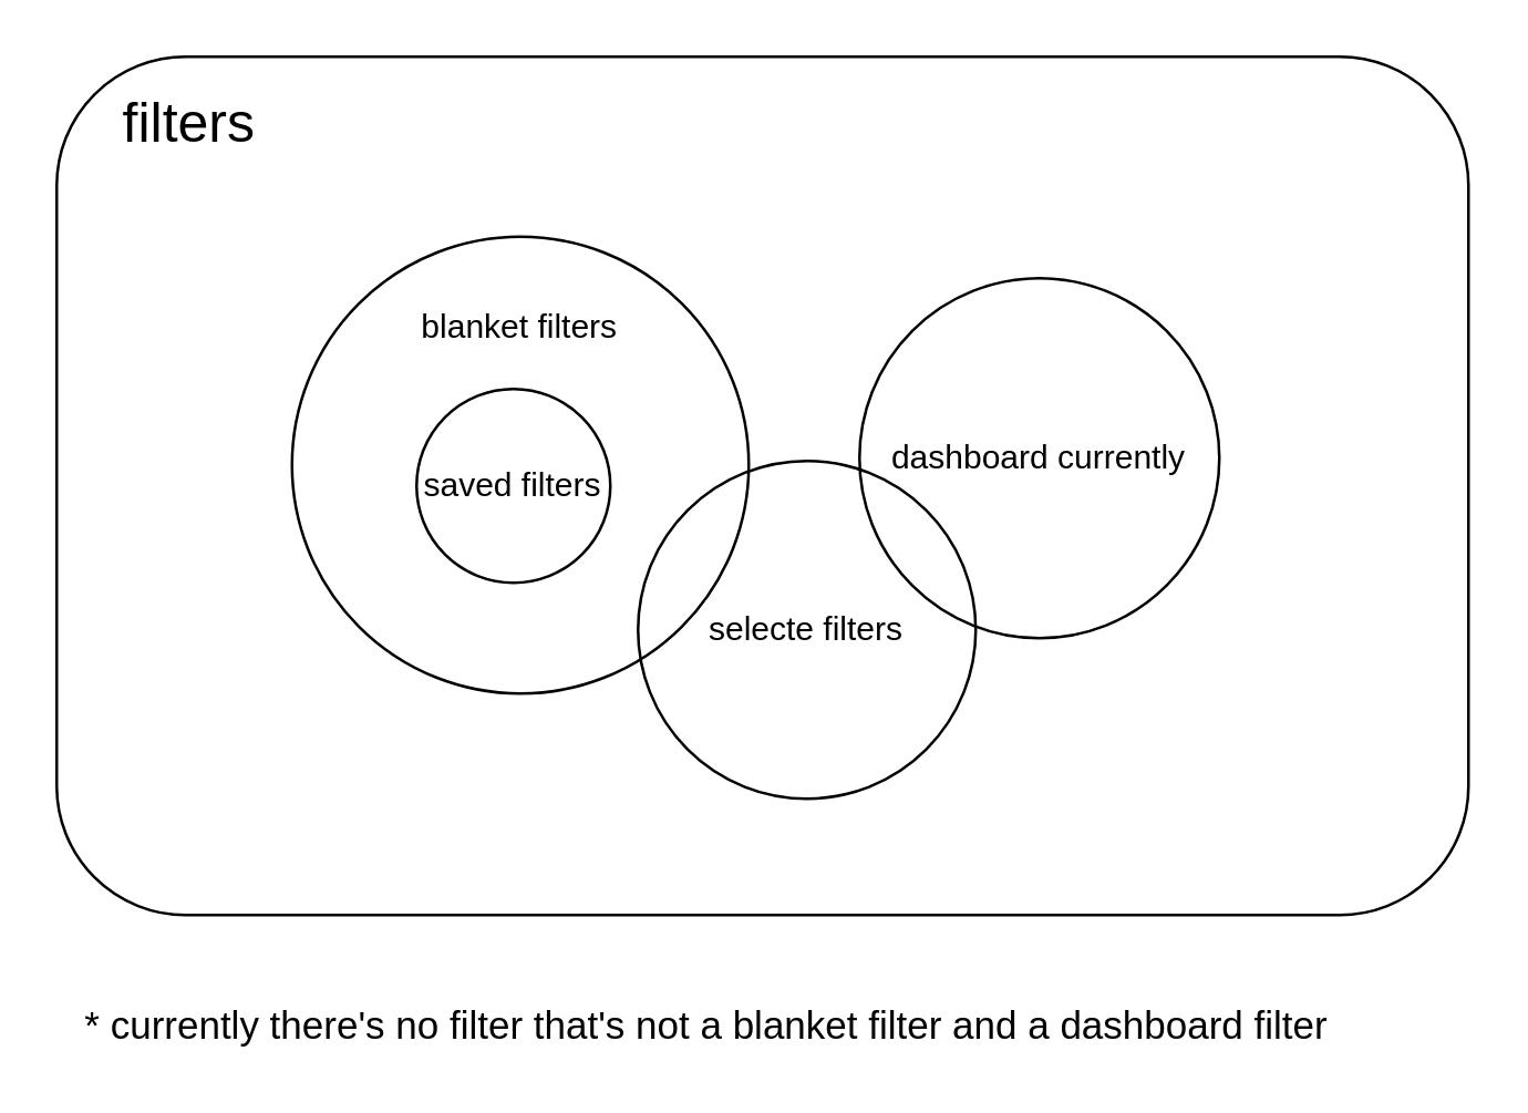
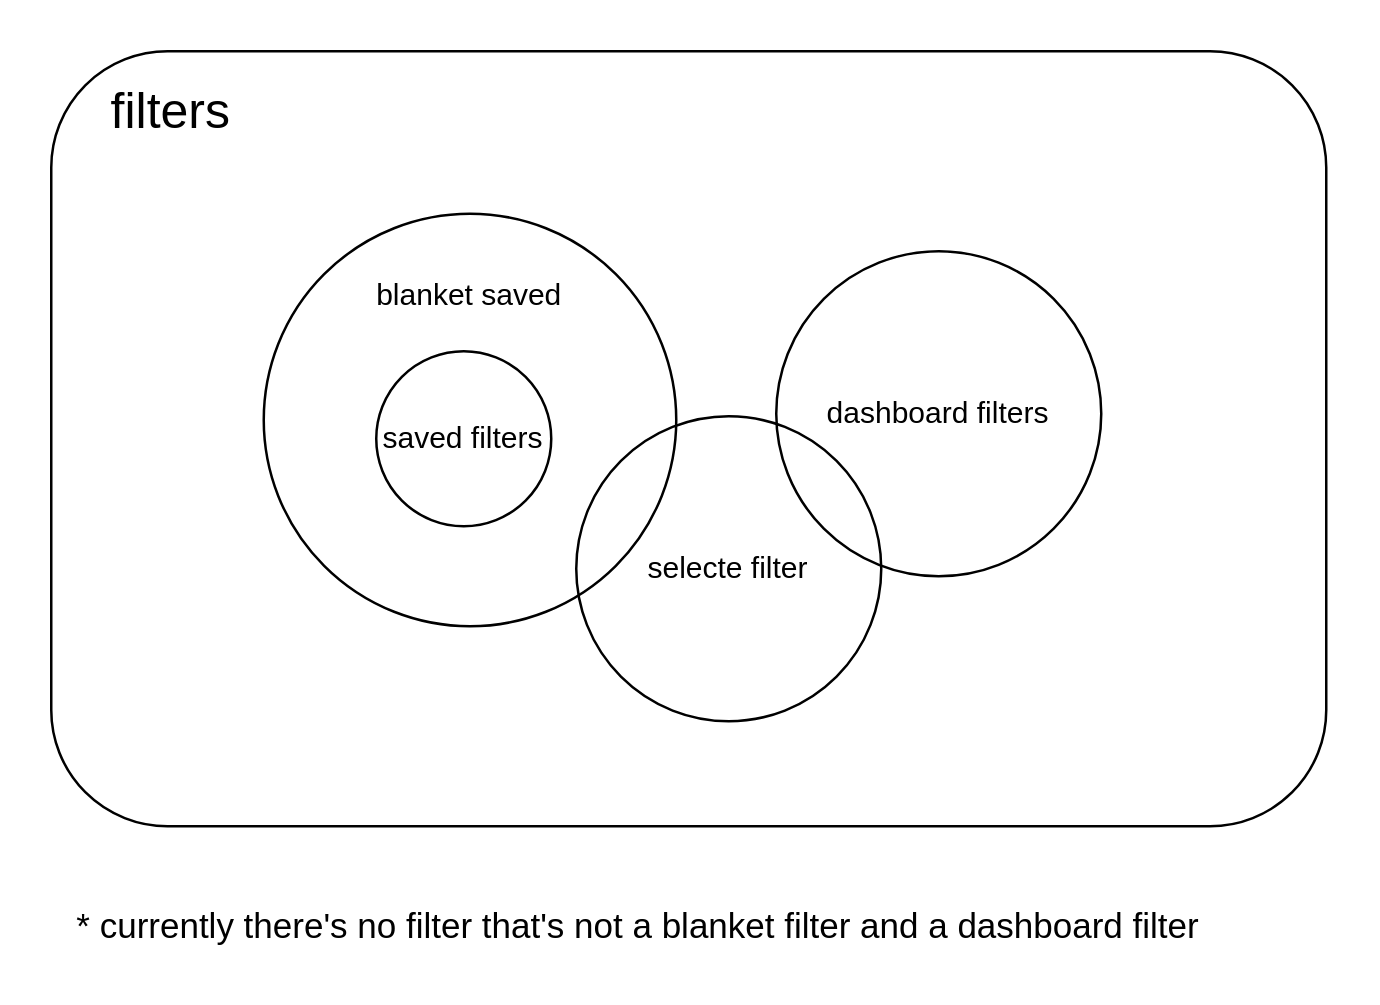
  <mxCell id="0" />
  <mxCell id="1" parent="0" />
  <mxCell id="2" value="&lt;div style=&quot;text-align: left ; font-size: 20px&quot;&gt;&lt;font style=&quot;font-size: 20px&quot;&gt;&amp;nbsp; &amp;nbsp; filters&lt;/font&gt;&lt;/div&gt;&lt;div style=&quot;text-align: left ; font-size: 20px&quot;&gt;&lt;font style=&quot;font-size: 20px&quot;&gt;&lt;br&gt;&lt;/font&gt;&lt;/div&gt;&lt;div style=&quot;text-align: left ; font-size: 20px&quot;&gt;&lt;font style=&quot;font-size: 20px&quot;&gt;&lt;br&gt;&lt;/font&gt;&lt;/div&gt;&lt;div style=&quot;text-align: left ; font-size: 20px&quot;&gt;&lt;font style=&quot;font-size: 20px&quot;&gt;&lt;br&gt;&lt;/font&gt;&lt;/div&gt;&lt;div style=&quot;text-align: left ; font-size: 20px&quot;&gt;&lt;font style=&quot;font-size: 20px&quot;&gt;&lt;br&gt;&lt;/font&gt;&lt;/div&gt;&lt;div style=&quot;text-align: left ; font-size: 20px&quot;&gt;&lt;font style=&quot;font-size: 20px&quot;&gt;&lt;br&gt;&lt;/font&gt;&lt;/div&gt;&lt;div style=&quot;text-align: left ; font-size: 20px&quot;&gt;&lt;font style=&quot;font-size: 20px&quot;&gt;&lt;br&gt;&lt;/font&gt;&lt;/div&gt;&lt;div style=&quot;text-align: left ; font-size: 20px&quot;&gt;&lt;font style=&quot;font-size: 20px&quot;&gt;&lt;br&gt;&lt;/font&gt;&lt;/div&gt;&lt;div style=&quot;text-align: left ; font-size: 20px&quot;&gt;&lt;font style=&quot;font-size: 20px&quot;&gt;&lt;br&gt;&lt;/font&gt;&lt;/div&gt;&lt;div style=&quot;text-align: left ; font-size: 20px&quot;&gt;&lt;font style=&quot;font-size: 20px&quot;&gt;&lt;br&gt;&lt;/font&gt;&lt;/div&gt;&lt;div style=&quot;text-align: left ; font-size: 20px&quot;&gt;&lt;font style=&quot;font-size: 20px&quot;&gt;&lt;br&gt;&lt;/font&gt;&lt;/div&gt;&lt;div style=&quot;text-align: left ; font-size: 20px&quot;&gt;&lt;br&gt;&lt;/div&gt;" style="rounded=1;whiteSpace=wrap;html=1;align=left;" vertex="1" parent="1"><mxGeometry x="20" y="20" width="510" height="310" as="geometry" /></mxCell>
- <mxCell id="3" value="blanket filters&lt;br&gt;&lt;br&gt;&lt;br&gt;&lt;br&gt;&lt;br&gt;&lt;br&gt;&lt;br&gt;&lt;br&gt;" style="ellipse;whiteSpace=wrap;html=1;aspect=fixed;align=center;" vertex="1" parent="1"><mxGeometry x="105" y="85" width="165" height="165" as="geometry" /></mxCell>
- <mxCell id="4" value="dashboard currently" style="ellipse;whiteSpace=wrap;html=1;aspect=fixed;align=center;" vertex="1" parent="1"><mxGeometry x="310" y="100" width="130" height="130" as="geometry" /></mxCell>
+ <mxCell id="3" value="blanket saved&lt;br&gt;&lt;br&gt;&lt;br&gt;&lt;br&gt;&lt;br&gt;&lt;br&gt;&lt;br&gt;&lt;br&gt;" style="ellipse;whiteSpace=wrap;html=1;aspect=fixed;align=center;" vertex="1" parent="1"><mxGeometry x="105" y="85" width="165" height="165" as="geometry" /></mxCell>
+ <mxCell id="4" value="dashboard filters" style="ellipse;whiteSpace=wrap;html=1;aspect=fixed;align=center;" vertex="1" parent="1"><mxGeometry x="310" y="100" width="130" height="130" as="geometry" /></mxCell>
  <mxCell id="5" value="&lt;div style=&quot;text-align: center&quot;&gt;&lt;span&gt;saved filters&lt;/span&gt;&lt;/div&gt;" style="ellipse;whiteSpace=wrap;html=1;aspect=fixed;align=center;fillColor=none;" vertex="1" parent="1"><mxGeometry x="150" y="140" width="70" height="70" as="geometry" /></mxCell>
- <mxCell id="6" value="selecte filters" style="ellipse;whiteSpace=wrap;html=1;aspect=fixed;fillColor=none;align=center;" vertex="1" parent="1"><mxGeometry x="230" y="166" width="122" height="122" as="geometry" /></mxCell>
+ <mxCell id="6" value="selecte filter" style="ellipse;whiteSpace=wrap;html=1;aspect=fixed;fillColor=none;align=center;" vertex="1" parent="1"><mxGeometry x="230" y="166" width="122" height="122" as="geometry" /></mxCell>
  <mxCell id="7" value="* currently there's no filter that's not a blanket filter and a dashboard filter" style="text;html=1;strokeColor=none;fillColor=none;align=center;verticalAlign=middle;whiteSpace=wrap;rounded=0;fontSize=14;" vertex="1" parent="1"><mxGeometry x="20" y="360" width="470" height="20" as="geometry" /></mxCell>
